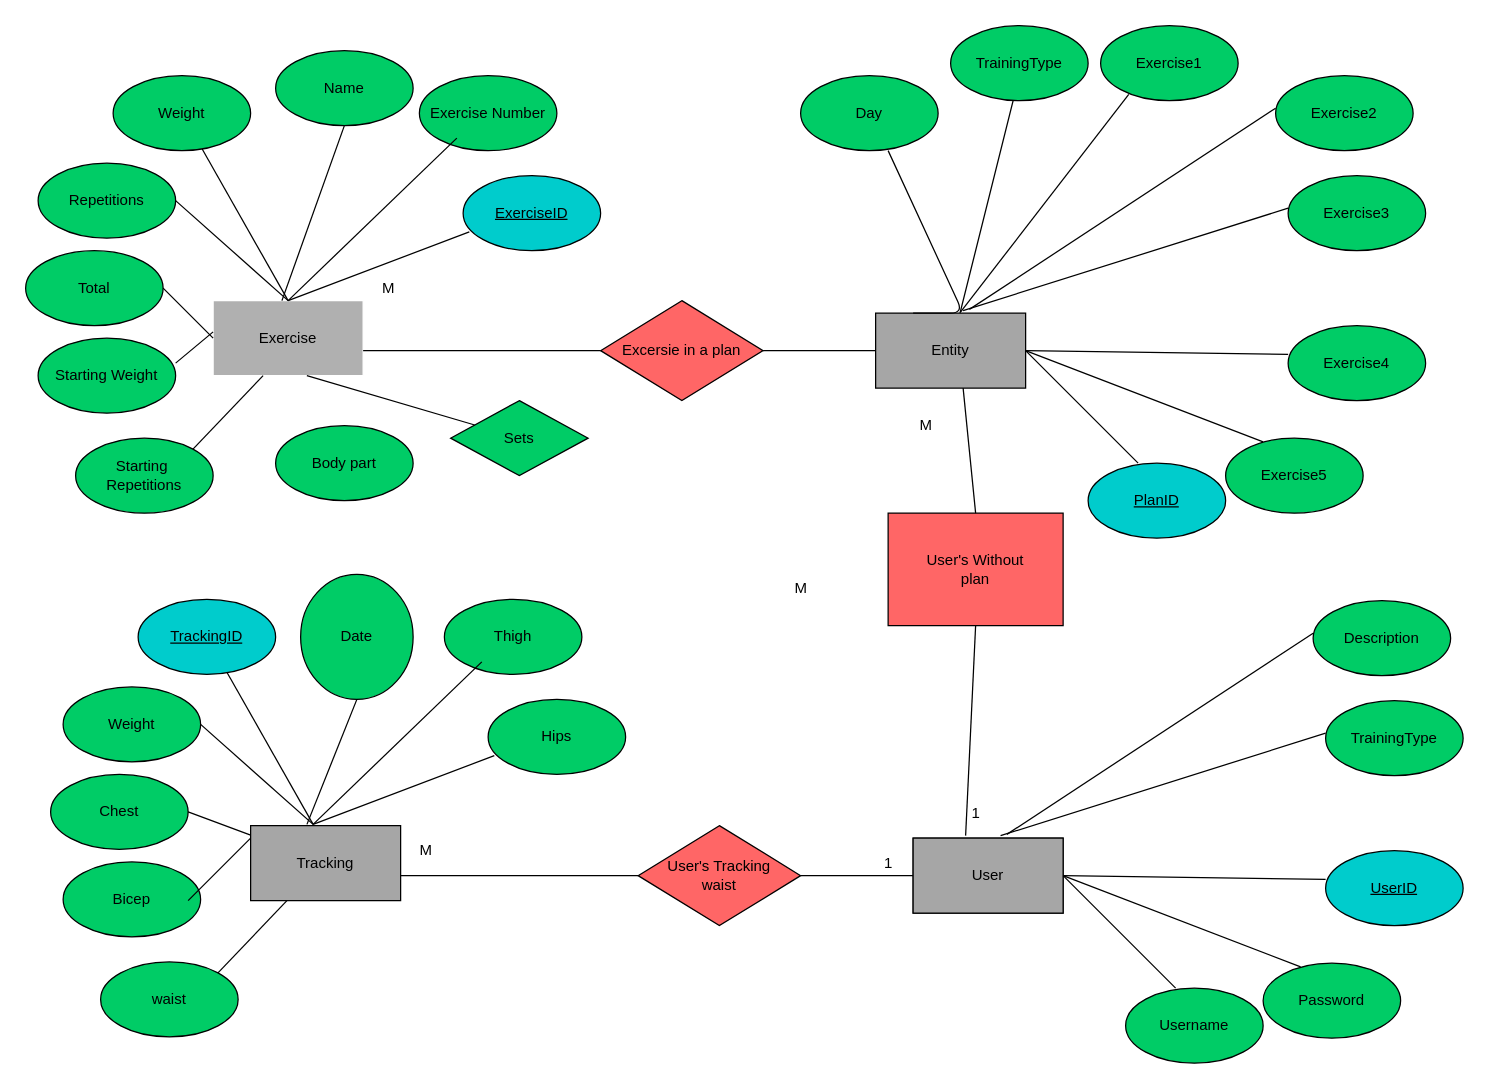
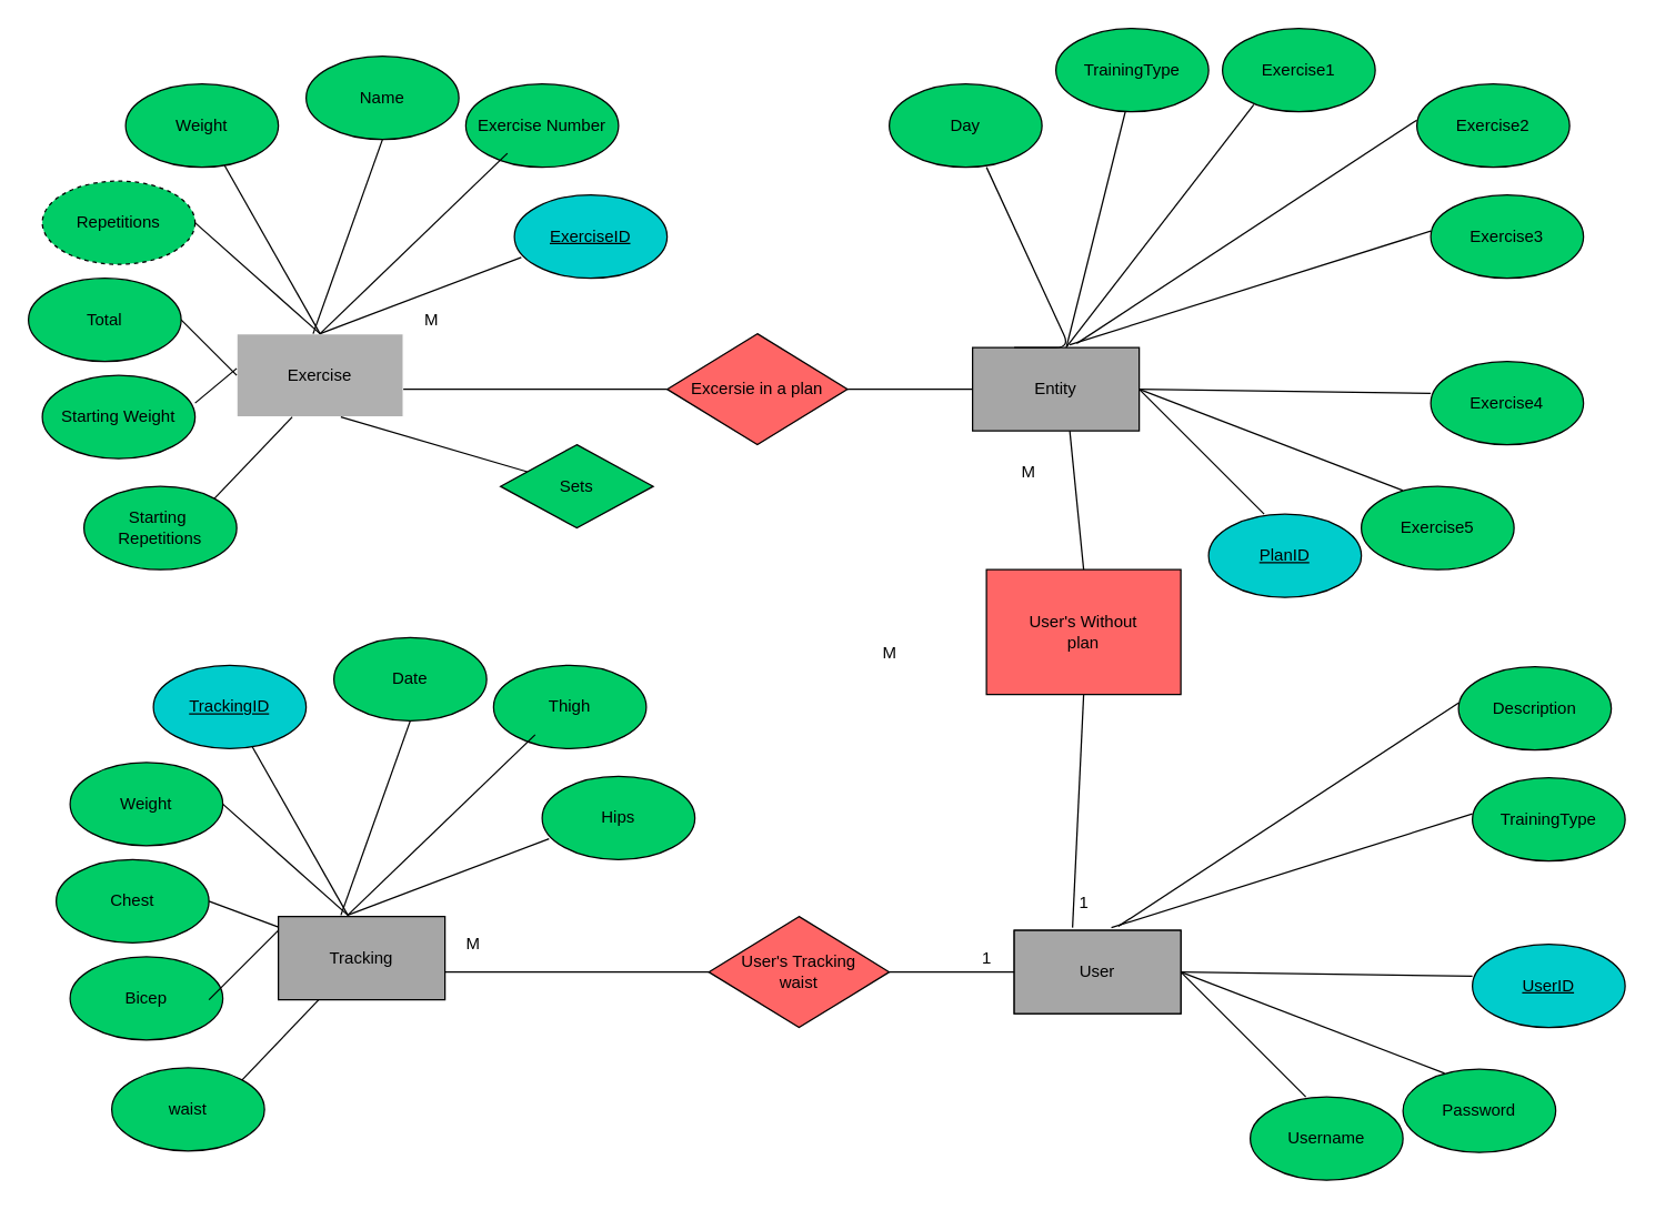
  <mxCell id="0" />
  <mxCell id="1" parent="0" />
  <mxCell id="2" value="Exercise" style="rounded=0;whiteSpace=wrap;html=1;fillColor=#B0B0B0;strokeColor=#FFFFFF;" vertex="1" parent="1"><mxGeometry x="170" y="240" width="120" height="60" as="geometry" /></mxCell>
  <mxCell id="3" value="Name&lt;br&gt;" style="ellipse;whiteSpace=wrap;html=1;fillColor=#00CC66;" vertex="1" parent="1"><mxGeometry x="220" y="40" width="110" height="60" as="geometry" /></mxCell>
  <mxCell id="4" value="Exercise Number" style="ellipse;whiteSpace=wrap;html=1;fillColor=#00CC66;" vertex="1" parent="1"><mxGeometry x="335" y="60" width="110" height="60" as="geometry" /></mxCell>
  <mxCell id="5" value="Weight" style="ellipse;whiteSpace=wrap;html=1;fillColor=#00CC66;" vertex="1" parent="1"><mxGeometry x="90" y="60" width="110" height="60" as="geometry" /></mxCell>
- <mxCell id="6" value="Repetitions" style="ellipse;whiteSpace=wrap;html=1;fillColor=#00CC66;" vertex="1" parent="1"><mxGeometry x="30" y="130" width="110" height="60" as="geometry" /></mxCell>
+ <mxCell id="6" value="Repetitions" style="ellipse;whiteSpace=wrap;html=1;fillColor=#00CC66;dashed=1;" vertex="1" parent="1"><mxGeometry x="30" y="130" width="110" height="60" as="geometry" /></mxCell>
  <mxCell id="7" value="Starting&amp;nbsp;&lt;br&gt;Repetitions" style="ellipse;whiteSpace=wrap;html=1;fillColor=#00CC66;" vertex="1" parent="1"><mxGeometry x="60" y="350" width="110" height="60" as="geometry" /></mxCell>
  <mxCell id="8" value="Total" style="ellipse;whiteSpace=wrap;html=1;fillColor=#00CC66;" vertex="1" parent="1"><mxGeometry y="200" width="110" height="60" as="geometry" x="20" /></mxCell>
- <mxCell id="9" value="Body part" style="ellipse;whiteSpace=wrap;html=1;fillColor=#00CC66;" vertex="1" parent="1"><mxGeometry x="220" y="340" width="110" height="60" as="geometry" /></mxCell>
  <mxCell id="10" value="Sets" style="rhombus;whiteSpace=wrap;html=1;fillColor=#00CC66;" vertex="1" parent="1"><mxGeometry x="360" y="320" width="110" height="60" as="geometry" /></mxCell>
  <mxCell id="11" value="&lt;u&gt;ExerciseID&lt;/u&gt;" style="ellipse;whiteSpace=wrap;html=1;fillColor=#00CCCC;" vertex="1" parent="1"><mxGeometry x="370" y="140" width="110" height="60" as="geometry" /></mxCell>
  <mxCell id="12" value="Starting Weight" style="ellipse;whiteSpace=wrap;html=1;fillColor=#00CC66;" vertex="1" parent="1"><mxGeometry x="30" y="270" width="110" height="60" as="geometry" /></mxCell>
  <mxCell id="13" value="" style="endArrow=none;html=1;" edge="1" parent="1" target="14"><mxGeometry width="50" height="50" relative="1" as="geometry"><mxPoint x="290" y="280" as="sourcePoint" /><mxPoint x="470" y="280" as="targetPoint" /></mxGeometry></mxCell>
  <mxCell id="14" value="Excersie in a plan&lt;br&gt;" style="rhombus;whiteSpace=wrap;html=1;fillColor=#FF6666;" vertex="1" parent="1"><mxGeometry x="480" y="240" width="130" height="80" as="geometry" /></mxCell>
  <mxCell id="15" value="Entity" style="rounded=0;whiteSpace=wrap;html=1;fillColor=#A6A6A6;" vertex="1" parent="1"><mxGeometry x="700" y="250" width="120" height="60" as="geometry" /></mxCell>
  <mxCell id="16" value="" style="endArrow=none;html=1;entryX=0;entryY=0.5;entryDx=0;entryDy=0;" edge="1" parent="1" target="15"><mxGeometry width="50" height="50" relative="1" as="geometry"><mxPoint x="610" y="280" as="sourcePoint" /><mxPoint x="660" y="230" as="targetPoint" /></mxGeometry></mxCell>
  <mxCell id="17" value="Day" style="ellipse;whiteSpace=wrap;html=1;fillColor=#00CC66;" vertex="1" parent="1"><mxGeometry x="640" y="60" width="110" height="60" as="geometry" /></mxCell>
  <mxCell id="18" value="TrainingType" style="ellipse;whiteSpace=wrap;html=1;fillColor=#00CC66;" vertex="1" parent="1"><mxGeometry x="760" width="110" height="60" as="geometry" y="20" /></mxCell>
  <mxCell id="19" value="Exercise1" style="ellipse;whiteSpace=wrap;html=1;fillColor=#00CC66;" vertex="1" parent="1"><mxGeometry x="880" width="110" height="60" as="geometry" y="20" /></mxCell>
  <mxCell id="20" value="Exercise2" style="ellipse;whiteSpace=wrap;html=1;fillColor=#00CC66;" vertex="1" parent="1"><mxGeometry x="1020" y="60" width="110" height="60" as="geometry" /></mxCell>
  <mxCell id="21" value="Exercise3" style="ellipse;whiteSpace=wrap;html=1;fillColor=#00CC66;" vertex="1" parent="1"><mxGeometry x="1030" y="140" width="110" height="60" as="geometry" /></mxCell>
  <mxCell id="22" value="Exercise4" style="ellipse;whiteSpace=wrap;html=1;fillColor=#00CC66;" vertex="1" parent="1"><mxGeometry x="1030" y="260" width="110" height="60" as="geometry" /></mxCell>
  <mxCell id="23" value="Exercise5" style="ellipse;whiteSpace=wrap;html=1;fillColor=#00CC66;" vertex="1" parent="1"><mxGeometry x="980" y="350" width="110" height="60" as="geometry" /></mxCell>
  <mxCell id="24" value="&lt;u&gt;PlanID&lt;/u&gt;" style="ellipse;whiteSpace=wrap;html=1;fillColor=#00CCCC;" vertex="1" parent="1"><mxGeometry x="870" y="370" width="110" height="60" as="geometry" /></mxCell>
  <mxCell id="25" value="" style="endArrow=none;html=1;" edge="1" parent="1" source="15"><mxGeometry width="50" height="50" relative="1" as="geometry"><mxPoint x="844.04" y="205.02" as="sourcePoint" /><mxPoint x="810" y="80" as="targetPoint" /></mxGeometry></mxCell>
  <mxCell id="26" value="" style="endArrow=none;html=1;exitX=0.25;exitY=0;exitDx=0;exitDy=0;" edge="1" parent="1" source="15"><mxGeometry width="50" height="50" relative="1" as="geometry"><mxPoint x="660" y="170" as="sourcePoint" /><mxPoint x="710" y="120" as="targetPoint" /><Array as="points"><mxPoint x="770" y="250" /></Array></mxGeometry></mxCell>
  <mxCell id="27" value="" style="endArrow=none;html=1;exitX=0.567;exitY=-0.017;exitDx=0;exitDy=0;exitPerimeter=0;" edge="1" parent="1" source="15"><mxGeometry width="50" height="50" relative="1" as="geometry"><mxPoint x="860" y="245" as="sourcePoint" /><mxPoint x="902.5" y="75" as="targetPoint" /></mxGeometry></mxCell>
  <mxCell id="28" value="" style="endArrow=none;html=1;exitX=0.625;exitY=-0.05;exitDx=0;exitDy=0;exitPerimeter=0;" edge="1" parent="1" source="15"><mxGeometry width="50" height="50" relative="1" as="geometry"><mxPoint x="885.54" y="260" as="sourcePoint" /><mxPoint x="1020" y="86.02" as="targetPoint" /></mxGeometry></mxCell>
  <mxCell id="29" value="" style="endArrow=none;html=1;exitX=0.583;exitY=-0.033;exitDx=0;exitDy=0;exitPerimeter=0;" edge="1" parent="1" source="15"><mxGeometry width="50" height="50" relative="1" as="geometry"><mxPoint x="895.54" y="340" as="sourcePoint" /><mxPoint x="1030" y="166.02" as="targetPoint" /></mxGeometry></mxCell>
  <mxCell id="30" value="" style="endArrow=none;html=1;exitX=1;exitY=0.5;exitDx=0;exitDy=0;" edge="1" parent="1" source="15"><mxGeometry width="50" height="50" relative="1" as="geometry"><mxPoint x="895.54" y="456.99" as="sourcePoint" /><mxPoint x="1030" y="283.01" as="targetPoint" /></mxGeometry></mxCell>
  <mxCell id="31" value="" style="endArrow=none;html=1;exitX=1;exitY=0.5;exitDx=0;exitDy=0;" edge="1" parent="1" source="15"><mxGeometry width="50" height="50" relative="1" as="geometry"><mxPoint x="800" y="350" as="sourcePoint" /><mxPoint x="1010" y="353.01" as="targetPoint" /></mxGeometry></mxCell>
  <mxCell id="32" value="" style="endArrow=none;html=1;" edge="1" parent="1"><mxGeometry width="50" height="50" relative="1" as="geometry"><mxPoint x="820" y="280" as="sourcePoint" /><mxPoint x="910" y="370" as="targetPoint" /></mxGeometry></mxCell>
  <mxCell id="33" value="" style="endArrow=none;html=1;entryX=0.045;entryY=0.75;entryDx=0;entryDy=0;entryPerimeter=0;" edge="1" parent="1" target="11"><mxGeometry width="50" height="50" relative="1" as="geometry"><mxPoint x="230" y="240" as="sourcePoint" /><mxPoint x="280" y="190" as="targetPoint" /></mxGeometry></mxCell>
  <mxCell id="34" value="" style="endArrow=none;html=1;entryX=0.045;entryY=0.75;entryDx=0;entryDy=0;entryPerimeter=0;" edge="1" parent="1"><mxGeometry width="50" height="50" relative="1" as="geometry"><mxPoint x="230" y="240" as="sourcePoint" /><mxPoint x="364.95" y="110" as="targetPoint" /></mxGeometry></mxCell>
  <mxCell id="35" value="" style="endArrow=none;html=1;entryX=0.5;entryY=1;entryDx=0;entryDy=0;" edge="1" parent="1" target="3"><mxGeometry width="50" height="50" relative="1" as="geometry"><mxPoint x="225.05" y="240" as="sourcePoint" /><mxPoint x="370" y="185" as="targetPoint" /></mxGeometry></mxCell>
  <mxCell id="36" value="" style="endArrow=none;html=1;" edge="1" parent="1" target="5"><mxGeometry width="50" height="50" relative="1" as="geometry"><mxPoint x="230" y="240" as="sourcePoint" /><mxPoint x="279.95" y="100" as="targetPoint" /></mxGeometry></mxCell>
  <mxCell id="37" value="" style="endArrow=none;html=1;entryX=1;entryY=0.5;entryDx=0;entryDy=0;" edge="1" parent="1" target="6"><mxGeometry width="50" height="50" relative="1" as="geometry"><mxPoint x="230" y="240" as="sourcePoint" /><mxPoint x="171.242" y="128.662" as="targetPoint" /></mxGeometry></mxCell>
  <mxCell id="38" value="" style="endArrow=none;html=1;entryX=1;entryY=0.5;entryDx=0;entryDy=0;exitX=0;exitY=0.5;exitDx=0;exitDy=0;" edge="1" parent="1" source="2"><mxGeometry width="50" height="50" relative="1" as="geometry"><mxPoint x="220" y="310" as="sourcePoint" /><mxPoint x="130" y="230" as="targetPoint" /></mxGeometry></mxCell>
  <mxCell id="39" value="" style="endArrow=none;html=1;" edge="1" parent="1"><mxGeometry width="50" height="50" relative="1" as="geometry"><mxPoint x="140" y="290" as="sourcePoint" /><mxPoint x="170" y="265" as="targetPoint" /></mxGeometry></mxCell>
  <mxCell id="40" value="" style="endArrow=none;html=1;exitX=1;exitY=0;exitDx=0;exitDy=0;" edge="1" parent="1" source="7"><mxGeometry width="50" height="50" relative="1" as="geometry"><mxPoint x="160" y="350" as="sourcePoint" /><mxPoint x="210" y="300" as="targetPoint" /></mxGeometry></mxCell>
  <mxCell id="41" value="" style="endArrow=none;html=1;entryX=1;entryY=0.5;entryDx=0;entryDy=0;" edge="1" parent="1" source="10"><mxGeometry width="50" height="50" relative="1" as="geometry"><mxPoint x="350" y="370" as="sourcePoint" /><mxPoint x="245" y="300" as="targetPoint" /></mxGeometry></mxCell>
- <mxCell id="42" value="Date" style="ellipse;whiteSpace=wrap;html=1;fillColor=#00CC66;" vertex="1" parent="1"><mxGeometry x="240" y="459" width="90" height="100" as="geometry" /></mxCell>
+ <mxCell id="42" value="Date" style="ellipse;whiteSpace=wrap;html=1;fillColor=#00CC66;" vertex="1" parent="1"><mxGeometry x="240" y="459" width="110" height="60" as="geometry" /></mxCell>
  <mxCell id="43" value="Thigh" style="ellipse;whiteSpace=wrap;html=1;fillColor=#00CC66;" vertex="1" parent="1"><mxGeometry x="355" y="479" width="110" height="60" as="geometry" /></mxCell>
  <mxCell id="44" value="&lt;u&gt;TrackingID&lt;/u&gt;" style="ellipse;whiteSpace=wrap;html=1;fillColor=#00CCCC;" vertex="1" parent="1"><mxGeometry x="110" y="479" width="110" height="60" as="geometry" /></mxCell>
  <mxCell id="45" value="Weight" style="ellipse;whiteSpace=wrap;html=1;fillColor=#00CC66;" vertex="1" parent="1"><mxGeometry x="50" y="549" width="110" height="60" as="geometry" /></mxCell>
  <mxCell id="46" value="waist" style="ellipse;whiteSpace=wrap;html=1;fillColor=#00CC66;" vertex="1" parent="1"><mxGeometry x="80" y="769" width="110" height="60" as="geometry" /></mxCell>
  <mxCell id="47" value="Chest" style="ellipse;whiteSpace=wrap;html=1;fillColor=#00CC66;" vertex="1" parent="1"><mxGeometry x="40" y="619" width="110" height="60" as="geometry" /></mxCell>
  <mxCell id="48" value="Hips" style="ellipse;whiteSpace=wrap;html=1;fillColor=#00CC66;" vertex="1" parent="1"><mxGeometry x="390" y="559" width="110" height="60" as="geometry" /></mxCell>
  <mxCell id="49" value="Bicep" style="ellipse;whiteSpace=wrap;html=1;fillColor=#00CC66;" vertex="1" parent="1"><mxGeometry x="50" y="689" width="110" height="60" as="geometry" /></mxCell>
  <mxCell id="50" value="" style="endArrow=none;html=1;entryX=0.045;entryY=0.75;entryDx=0;entryDy=0;entryPerimeter=0;" edge="1" parent="1" target="48"><mxGeometry width="50" height="50" relative="1" as="geometry"><mxPoint x="250" y="659" as="sourcePoint" /><mxPoint x="300" y="609" as="targetPoint" /></mxGeometry></mxCell>
  <mxCell id="51" value="" style="endArrow=none;html=1;entryX=0.045;entryY=0.75;entryDx=0;entryDy=0;entryPerimeter=0;" edge="1" parent="1"><mxGeometry width="50" height="50" relative="1" as="geometry"><mxPoint x="250" y="659" as="sourcePoint" /><mxPoint x="384.95" y="529" as="targetPoint" /></mxGeometry></mxCell>
  <mxCell id="52" value="" style="endArrow=none;html=1;entryX=0.5;entryY=1;entryDx=0;entryDy=0;" edge="1" parent="1" target="42"><mxGeometry width="50" height="50" relative="1" as="geometry"><mxPoint x="245.05" y="659" as="sourcePoint" /><mxPoint x="390" y="604" as="targetPoint" /></mxGeometry></mxCell>
  <mxCell id="53" value="" style="endArrow=none;html=1;" edge="1" parent="1" target="44"><mxGeometry width="50" height="50" relative="1" as="geometry"><mxPoint x="250" y="659" as="sourcePoint" /><mxPoint x="299.95" y="519" as="targetPoint" /></mxGeometry></mxCell>
  <mxCell id="54" value="" style="endArrow=none;html=1;entryX=1;entryY=0.5;entryDx=0;entryDy=0;" edge="1" parent="1" target="45"><mxGeometry width="50" height="50" relative="1" as="geometry"><mxPoint x="250" y="659" as="sourcePoint" /><mxPoint x="191.242" y="547.662" as="targetPoint" /></mxGeometry></mxCell>
  <mxCell id="55" value="" style="endArrow=none;html=1;entryX=1;entryY=0.5;entryDx=0;entryDy=0;" edge="1" parent="1" source="57"><mxGeometry width="50" height="50" relative="1" as="geometry"><mxPoint x="190" y="689" as="sourcePoint" /><mxPoint x="150" y="649" as="targetPoint" /></mxGeometry></mxCell>
  <mxCell id="56" value="" style="endArrow=none;html=1;exitX=1;exitY=0;exitDx=0;exitDy=0;" edge="1" parent="1" source="46"><mxGeometry width="50" height="50" relative="1" as="geometry"><mxPoint x="180" y="769" as="sourcePoint" /><mxPoint x="230" y="719" as="targetPoint" /></mxGeometry></mxCell>
  <mxCell id="57" value="Tracking" style="rounded=0;whiteSpace=wrap;html=1;fillColor=#A6A6A6;" vertex="1" parent="1"><mxGeometry x="200" y="660" width="120" height="60" as="geometry" /></mxCell>
  <mxCell id="58" value="" style="endArrow=none;html=1;" edge="1" parent="1"><mxGeometry width="50" height="50" relative="1" as="geometry"><mxPoint x="150" y="720" as="sourcePoint" /><mxPoint x="200" y="670" as="targetPoint" /></mxGeometry></mxCell>
  <mxCell id="59" value="" style="endArrow=none;html=1;" edge="1" parent="1" target="60"><mxGeometry width="50" height="50" relative="1" as="geometry"><mxPoint x="320" y="700" as="sourcePoint" /><mxPoint x="500" y="700" as="targetPoint" /></mxGeometry></mxCell>
  <mxCell id="60" value="User's Tracking &lt;br&gt;waist" style="rhombus;whiteSpace=wrap;html=1;fillColor=#FF6666;" vertex="1" parent="1"><mxGeometry x="510" y="660" width="130" height="80" as="geometry" /></mxCell>
  <mxCell id="61" value="" style="rounded=0;whiteSpace=wrap;html=1;" vertex="1" parent="1"><mxGeometry x="730" y="670" width="120" height="60" as="geometry" /></mxCell>
  <mxCell id="62" value="" style="endArrow=none;html=1;entryX=0;entryY=0.5;entryDx=0;entryDy=0;" edge="1" parent="1" target="61"><mxGeometry width="50" height="50" relative="1" as="geometry"><mxPoint x="640" y="700" as="sourcePoint" /><mxPoint x="690" y="650" as="targetPoint" /></mxGeometry></mxCell>
  <mxCell id="63" value="User" style="rounded=0;whiteSpace=wrap;html=1;fillColor=#A6A6A6;" vertex="1" parent="1"><mxGeometry x="730" y="670" width="120" height="60" as="geometry" /></mxCell>
  <mxCell id="64" value="Description" style="ellipse;whiteSpace=wrap;html=1;fillColor=#00CC66;" vertex="1" parent="1"><mxGeometry x="1050" y="480" width="110" height="60" as="geometry" /></mxCell>
  <mxCell id="65" value="TrainingType" style="ellipse;whiteSpace=wrap;html=1;fillColor=#00CC66;" vertex="1" parent="1"><mxGeometry x="1060" y="560" width="110" height="60" as="geometry" /></mxCell>
  <mxCell id="66" value="&lt;u&gt;UserID&lt;/u&gt;" style="ellipse;whiteSpace=wrap;html=1;fillColor=#00CCCC;" vertex="1" parent="1"><mxGeometry x="1060" y="680" width="110" height="60" as="geometry" /></mxCell>
  <mxCell id="67" value="Password" style="ellipse;whiteSpace=wrap;html=1;fillColor=#00CC66;" vertex="1" parent="1"><mxGeometry x="1010" y="770" width="110" height="60" as="geometry" /></mxCell>
  <mxCell id="68" value="Username" style="ellipse;whiteSpace=wrap;html=1;fillColor=#00CC66;" vertex="1" parent="1"><mxGeometry x="900" y="790" width="110" height="60" as="geometry" /></mxCell>
  <mxCell id="69" value="" style="endArrow=none;html=1;exitX=0.625;exitY=-0.05;exitDx=0;exitDy=0;exitPerimeter=0;" edge="1" parent="1" source="63"><mxGeometry width="50" height="50" relative="1" as="geometry"><mxPoint x="915.54" y="680" as="sourcePoint" /><mxPoint x="1050" y="506.02" as="targetPoint" /></mxGeometry></mxCell>
  <mxCell id="70" value="" style="endArrow=none;html=1;exitX=0.583;exitY=-0.033;exitDx=0;exitDy=0;exitPerimeter=0;" edge="1" parent="1" source="63"><mxGeometry width="50" height="50" relative="1" as="geometry"><mxPoint x="925.54" y="760" as="sourcePoint" /><mxPoint x="1060" y="586.02" as="targetPoint" /></mxGeometry></mxCell>
  <mxCell id="71" value="" style="endArrow=none;html=1;exitX=1;exitY=0.5;exitDx=0;exitDy=0;" edge="1" parent="1" source="63"><mxGeometry width="50" height="50" relative="1" as="geometry"><mxPoint x="925.54" y="876.99" as="sourcePoint" /><mxPoint x="1060" y="703.01" as="targetPoint" /></mxGeometry></mxCell>
  <mxCell id="72" value="" style="endArrow=none;html=1;exitX=1;exitY=0.5;exitDx=0;exitDy=0;" edge="1" parent="1" source="63"><mxGeometry width="50" height="50" relative="1" as="geometry"><mxPoint x="830" y="770" as="sourcePoint" /><mxPoint x="1040" y="773.01" as="targetPoint" /></mxGeometry></mxCell>
  <mxCell id="73" value="" style="endArrow=none;html=1;" edge="1" parent="1"><mxGeometry width="50" height="50" relative="1" as="geometry"><mxPoint x="850" y="700" as="sourcePoint" /><mxPoint x="940" y="790" as="targetPoint" /></mxGeometry></mxCell>
  <mxCell id="74" value="M" style="text;html=1;align=center;verticalAlign=middle;resizable=0;points=[];autosize=1;strokeColor=none;" vertex="1" parent="1"><mxGeometry x="295" y="220" width="30" height="20" as="geometry" /></mxCell>
  <mxCell id="75" value="M" style="text;html=1;align=center;verticalAlign=middle;resizable=0;points=[];autosize=1;strokeColor=none;" vertex="1" parent="1"><mxGeometry x="325" y="670" width="30" height="20" as="geometry" /></mxCell>
  <mxCell id="76" value="1" style="text;html=1;align=center;verticalAlign=middle;resizable=0;points=[];autosize=1;strokeColor=none;" vertex="1" parent="1"><mxGeometry x="700" y="680" width="20" height="20" as="geometry" /></mxCell>
  <mxCell id="77" value="1" style="text;html=1;align=center;verticalAlign=middle;resizable=0;points=[];autosize=1;strokeColor=none;" vertex="1" parent="1"><mxGeometry x="770" y="640" width="20" height="20" as="geometry" /></mxCell>
  <mxCell id="78" value="User's Without&lt;br&gt;plan&lt;br&gt;" style="whiteSpace=wrap;html=1;direction=south;fillColor=#FF6666;rounded=0;" vertex="1" parent="1"><mxGeometry x="710" y="410" width="140" height="90" as="geometry" /></mxCell>
  <mxCell id="79" value="" style="endArrow=none;html=1;exitX=0;exitY=0.5;exitDx=0;exitDy=0;" edge="1" parent="1" source="78"><mxGeometry width="50" height="50" relative="1" as="geometry"><mxPoint x="720" y="360" as="sourcePoint" /><mxPoint x="770" y="310" as="targetPoint" /></mxGeometry></mxCell>
  <mxCell id="80" value="" style="endArrow=none;html=1;exitX=0.35;exitY=-0.033;exitDx=0;exitDy=0;exitPerimeter=0;entryX=1;entryY=0.5;entryDx=0;entryDy=0;" edge="1" parent="1" source="63" target="78"><mxGeometry width="50" height="50" relative="1" as="geometry"><mxPoint x="720" y="599" as="sourcePoint" /><mxPoint x="770" y="549" as="targetPoint" /></mxGeometry></mxCell>
  <mxCell id="81" value="M" style="text;html=1;align=center;verticalAlign=middle;resizable=0;points=[];autosize=1;strokeColor=none;" vertex="1" parent="1"><mxGeometry x="725" y="330" width="30" height="20" as="geometry" /></mxCell>
  <mxCell id="82" value="M" style="text;html=1;align=center;verticalAlign=middle;resizable=0;points=[];autosize=1;strokeColor=none;" vertex="1" parent="1"><mxGeometry x="625" y="460" width="30" height="20" as="geometry" /></mxCell>
